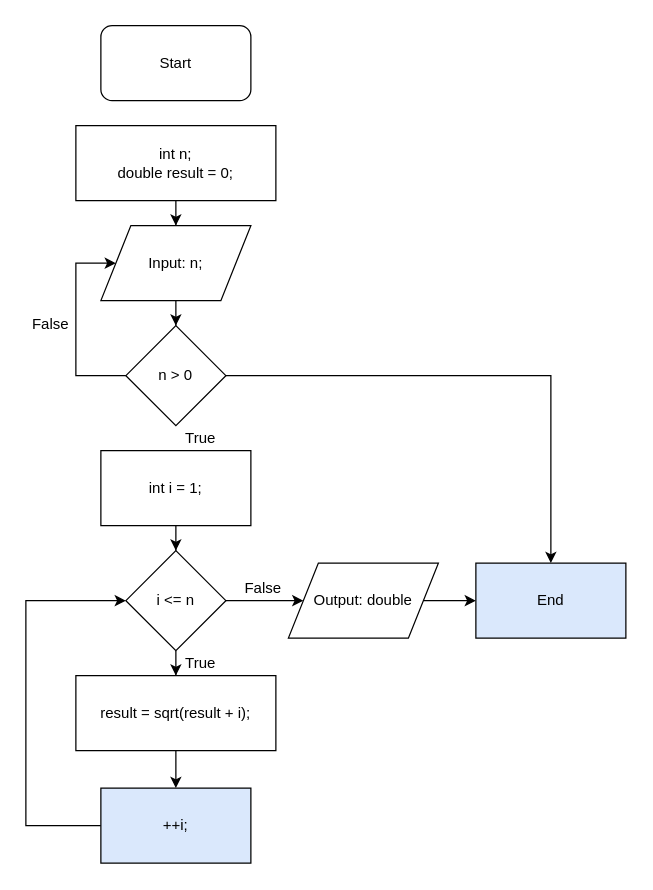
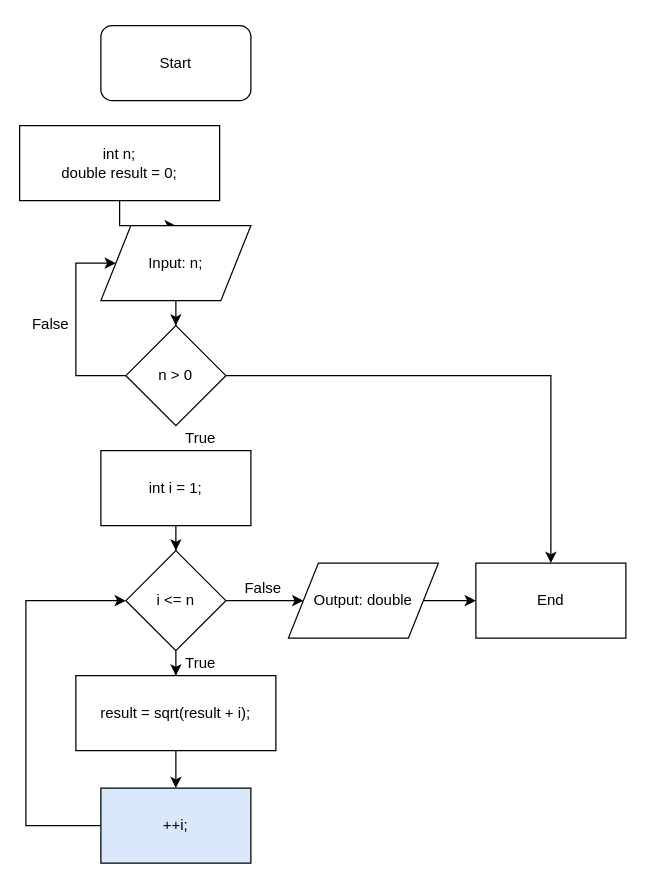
  <mxCell id="0" />
  <mxCell id="1" parent="0" />
  <mxCell id="2" value="Start" style="rounded=1;whiteSpace=wrap;html=1;" parent="1" vertex="1"><mxGeometry x="80" y="20" width="120" height="60" as="geometry" /></mxCell>
  <mxCell id="3" value="" style="edgeStyle=orthogonalEdgeStyle;rounded=0;orthogonalLoop=1;jettySize=auto;html=1;" parent="1" source="4" target="6" edge="1"><mxGeometry relative="1" as="geometry" /></mxCell>
- <mxCell id="4" value="int n;&lt;br&gt;double result = 0;" style="rounded=0;whiteSpace=wrap;html=1;" parent="1" vertex="1"><mxGeometry y="100" width="160" height="60" as="geometry" x="60" /></mxCell>
+ <mxCell id="4" value="int n;&lt;br&gt;double result = 0;" style="rounded=0;whiteSpace=wrap;html=1;" parent="1" vertex="1"><mxGeometry x="15" y="100" width="160" height="60" as="geometry" /></mxCell>
  <mxCell id="5" value="" style="edgeStyle=orthogonalEdgeStyle;rounded=0;orthogonalLoop=1;jettySize=auto;html=1;" parent="1" source="6" target="9" edge="1"><mxGeometry relative="1" as="geometry" /></mxCell>
  <mxCell id="6" value="Input: n;" style="shape=parallelogram;perimeter=parallelogramPerimeter;whiteSpace=wrap;html=1;" parent="1" vertex="1"><mxGeometry x="80" y="180" width="120" height="60" as="geometry" /></mxCell>
  <mxCell id="7" value="" style="edgeStyle=orthogonalEdgeStyle;rounded=0;orthogonalLoop=1;jettySize=auto;html=1;" parent="1" source="9" target="21" edge="1"><mxGeometry relative="1" as="geometry" /></mxCell>
  <mxCell id="8" value="" style="edgeStyle=orthogonalEdgeStyle;rounded=0;orthogonalLoop=1;jettySize=auto;html=1;entryX=0;entryY=0.5;entryDx=0;entryDy=0;" parent="1" source="9" target="6" edge="1"><mxGeometry relative="1" as="geometry"><mxPoint x="20" y="300" as="targetPoint" /><Array as="points"><mxPoint y="300" x="60" /><mxPoint y="210" x="60" /></Array></mxGeometry></mxCell>
  <mxCell id="9" value="n &amp;gt; 0" style="rhombus;whiteSpace=wrap;html=1;" parent="1" vertex="1"><mxGeometry x="100" y="260" width="80" height="80" as="geometry" /></mxCell>
  <mxCell id="10" value="" style="edgeStyle=orthogonalEdgeStyle;rounded=0;orthogonalLoop=1;jettySize=auto;html=1;" parent="1" source="11" target="14" edge="1"><mxGeometry relative="1" as="geometry" /></mxCell>
  <mxCell id="11" value="int i = 1;" style="rounded=0;whiteSpace=wrap;html=1;" parent="1" vertex="1"><mxGeometry x="80" y="360" width="120" height="60" as="geometry" /></mxCell>
  <mxCell id="12" value="" style="edgeStyle=orthogonalEdgeStyle;rounded=0;orthogonalLoop=1;jettySize=auto;html=1;" parent="1" source="14" target="16" edge="1"><mxGeometry relative="1" as="geometry" /></mxCell>
  <mxCell id="13" value="" style="edgeStyle=orthogonalEdgeStyle;rounded=0;orthogonalLoop=1;jettySize=auto;html=1;" parent="1" source="14" target="20" edge="1"><mxGeometry relative="1" as="geometry" /></mxCell>
  <mxCell id="14" value="i &amp;lt;= n" style="rhombus;whiteSpace=wrap;html=1;" parent="1" vertex="1"><mxGeometry x="100" y="440" width="80" height="80" as="geometry" /></mxCell>
  <mxCell id="15" value="" style="edgeStyle=orthogonalEdgeStyle;rounded=0;orthogonalLoop=1;jettySize=auto;html=1;" parent="1" source="16" target="18" edge="1"><mxGeometry relative="1" as="geometry" /></mxCell>
  <mxCell id="16" value="result = sqrt(result + i);" style="rounded=0;whiteSpace=wrap;html=1;" parent="1" vertex="1"><mxGeometry y="540" width="160" height="60" as="geometry" x="60" /></mxCell>
  <mxCell id="17" value="" style="edgeStyle=orthogonalEdgeStyle;rounded=0;orthogonalLoop=1;jettySize=auto;html=1;entryX=0;entryY=0.5;entryDx=0;entryDy=0;" parent="1" source="18" target="14" edge="1"><mxGeometry relative="1" as="geometry"><mxPoint x="0" y="660" as="targetPoint" /><Array as="points"><mxPoint x="20" y="660" /><mxPoint x="20" y="480" /></Array></mxGeometry></mxCell>
  <mxCell id="18" value="++i;" style="rounded=0;whiteSpace=wrap;html=1;fillColor=#dae8fc;" parent="1" vertex="1"><mxGeometry x="80" y="630" width="120" height="60" as="geometry" /></mxCell>
  <mxCell id="19" value="" style="edgeStyle=orthogonalEdgeStyle;rounded=0;orthogonalLoop=1;jettySize=auto;html=1;" parent="1" source="20" target="21" edge="1"><mxGeometry relative="1" as="geometry" /></mxCell>
  <mxCell id="20" value="Output: double" style="shape=parallelogram;perimeter=parallelogramPerimeter;whiteSpace=wrap;html=1;" parent="1" vertex="1"><mxGeometry x="230" y="450" width="120" height="60" as="geometry" /></mxCell>
- <mxCell id="21" value="End" style="rounded=0;whiteSpace=wrap;html=1;fillColor=#dae8fc;" parent="1" vertex="1"><mxGeometry x="380" y="450" width="120" height="60" as="geometry" /></mxCell>
+ <mxCell id="21" value="End" style="rounded=0;whiteSpace=wrap;html=1;" parent="1" vertex="1"><mxGeometry x="380" y="450" width="120" height="60" as="geometry" /></mxCell>
  <mxCell id="22" value="True" style="text;html=1;strokeColor=none;fillColor=none;align=center;verticalAlign=middle;whiteSpace=wrap;rounded=0;" parent="1" vertex="1"><mxGeometry x="140" y="340" width="40" height="20" as="geometry" /></mxCell>
  <mxCell id="23" value="True" style="text;html=1;strokeColor=none;fillColor=none;align=center;verticalAlign=middle;whiteSpace=wrap;rounded=0;" parent="1" vertex="1"><mxGeometry x="140" y="520" width="40" height="20" as="geometry" /></mxCell>
  <mxCell id="24" value="False" style="text;html=1;strokeColor=none;fillColor=none;align=center;verticalAlign=middle;whiteSpace=wrap;rounded=0;" parent="1" vertex="1"><mxGeometry x="20" y="249" width="40" height="20" as="geometry" /></mxCell>
  <mxCell id="25" value="False" style="text;html=1;strokeColor=none;fillColor=none;align=center;verticalAlign=middle;whiteSpace=wrap;rounded=0;" parent="1" vertex="1"><mxGeometry x="190" y="460" width="40" height="20" as="geometry" /></mxCell>
